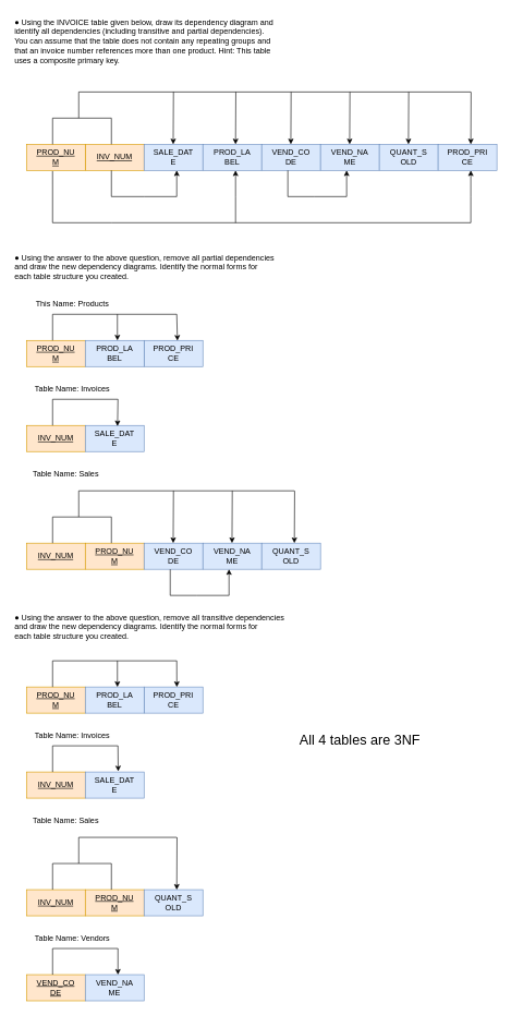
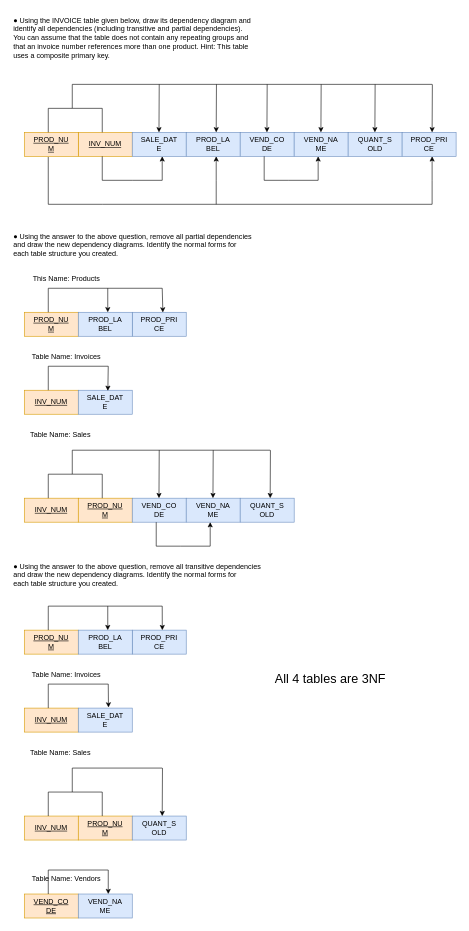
  <mxCell id="0" />
  <mxCell id="1" parent="0" />
  <mxCell id="2" value="INV_NUM" style="whiteSpace=wrap;html=1;labelBackgroundColor=none;textShadow=0;labelBorderColor=none;fillColor=#ffe6cc;strokeColor=#d79b00;fontStyle=4" vertex="1" parent="1"><mxGeometry x="130" y="220" width="90" height="40" as="geometry" /></mxCell>
  <mxCell id="3" value="PROD_NU&#10;M" style="whiteSpace=wrap;html=1;fillColor=#ffe6cc;strokeColor=#d79b00;fontStyle=4" vertex="1" parent="1"><mxGeometry x="40" y="220" width="90" height="40" as="geometry" /></mxCell>
  <mxCell id="4" value="SALE_DAT&#10;E" style="whiteSpace=wrap;html=1;fillColor=#dae8fc;strokeColor=#6c8ebf;fontStyle=0" vertex="1" parent="1"><mxGeometry x="220" y="220" width="90" height="40" as="geometry" /></mxCell>
  <mxCell id="5" value="PROD_LA&#10;BEL" style="whiteSpace=wrap;html=1;fillColor=#dae8fc;strokeColor=#6c8ebf;fontStyle=0;align=center;" vertex="1" parent="1"><mxGeometry x="310" y="220" width="90" height="40" as="geometry" /></mxCell>
  <mxCell id="6" value="VEND_CO&#10;DE" style="whiteSpace=wrap;html=1;fillColor=#dae8fc;strokeColor=#6c8ebf;" vertex="1" parent="1"><mxGeometry x="400" y="220" width="90" height="40" as="geometry" /></mxCell>
  <mxCell id="7" value="VEND_NA&#10;ME" style="whiteSpace=wrap;html=1;fillColor=#dae8fc;strokeColor=#6c8ebf;" vertex="1" parent="1"><mxGeometry x="490" y="220" width="90" height="40" as="geometry" /></mxCell>
  <mxCell id="8" value="QUANT_S&#10;OLD" style="whiteSpace=wrap;html=1;fillColor=#dae8fc;strokeColor=#6c8ebf;" vertex="1" parent="1"><mxGeometry x="580" y="220" width="90" height="40" as="geometry" /></mxCell>
  <mxCell id="9" value="PROD_PRI&#10;CE" style="whiteSpace=wrap;html=1;fillColor=#dae8fc;strokeColor=#6c8ebf;" vertex="1" parent="1"><mxGeometry x="670" y="220" width="90" height="40" as="geometry" /></mxCell>
  <mxCell id="10" value="" style="endArrow=none;html=1;rounded=0;" edge="1" parent="1"><mxGeometry width="50" height="50" relative="1" as="geometry"><mxPoint x="80" y="220" as="sourcePoint" /><mxPoint x="120" y="180" as="targetPoint" /><Array as="points"><mxPoint x="80" y="180" /></Array></mxGeometry></mxCell>
  <mxCell id="11" value="" style="endArrow=none;html=1;rounded=0;" edge="1" parent="1"><mxGeometry width="50" height="50" relative="1" as="geometry"><mxPoint x="120" y="180" as="sourcePoint" /><mxPoint x="170" y="220" as="targetPoint" /><Array as="points"><mxPoint x="170" y="180" /></Array></mxGeometry></mxCell>
  <mxCell id="12" value="" style="endArrow=none;html=1;rounded=0;" edge="1" parent="1"><mxGeometry width="50" height="50" relative="1" as="geometry"><mxPoint x="120" y="180" as="sourcePoint" /><mxPoint x="120" y="140" as="targetPoint" /></mxGeometry></mxCell>
  <mxCell id="13" value="" style="endArrow=none;html=1;rounded=0;" edge="1" parent="1"><mxGeometry width="50" height="50" relative="1" as="geometry"><mxPoint x="120" y="140" as="sourcePoint" /><mxPoint x="720" y="140" as="targetPoint" /></mxGeometry></mxCell>
  <mxCell id="14" value="" style="endArrow=classic;html=1;rounded=0;" edge="1" parent="1"><mxGeometry width="50" height="50" relative="1" as="geometry"><mxPoint x="265" y="140" as="sourcePoint" /><mxPoint x="264.58" y="220" as="targetPoint" /></mxGeometry></mxCell>
  <mxCell id="15" value="" style="endArrow=classic;html=1;rounded=0;" edge="1" parent="1"><mxGeometry width="50" height="50" relative="1" as="geometry"><mxPoint x="360.42" y="140" as="sourcePoint" /><mxPoint x="360" y="220" as="targetPoint" /></mxGeometry></mxCell>
  <mxCell id="16" value="" style="endArrow=classic;html=1;rounded=0;" edge="1" parent="1"><mxGeometry width="50" height="50" relative="1" as="geometry"><mxPoint x="445" y="140" as="sourcePoint" /><mxPoint x="444.58" y="220" as="targetPoint" /></mxGeometry></mxCell>
  <mxCell id="17" value="" style="endArrow=classic;html=1;rounded=0;" edge="1" parent="1"><mxGeometry width="50" height="50" relative="1" as="geometry"><mxPoint x="535" y="140" as="sourcePoint" /><mxPoint x="534.58" y="220" as="targetPoint" /></mxGeometry></mxCell>
  <mxCell id="18" value="" style="endArrow=classic;html=1;rounded=0;" edge="1" parent="1"><mxGeometry width="50" height="50" relative="1" as="geometry"><mxPoint x="625" y="140" as="sourcePoint" /><mxPoint x="624.58" y="220" as="targetPoint" /></mxGeometry></mxCell>
  <mxCell id="19" value="" style="endArrow=classic;html=1;rounded=0;" edge="1" parent="1"><mxGeometry width="50" height="50" relative="1" as="geometry"><mxPoint x="720.42" y="140" as="sourcePoint" /><mxPoint x="720" y="220" as="targetPoint" /></mxGeometry></mxCell>
  <mxCell id="20" value="" style="endArrow=none;html=1;rounded=0;entryX=0.444;entryY=1.025;entryDx=0;entryDy=0;entryPerimeter=0;" edge="1" parent="1" target="3"><mxGeometry width="50" height="50" relative="1" as="geometry"><mxPoint x="720" y="340" as="sourcePoint" /><mxPoint x="170" y="300" as="targetPoint" /><Array as="points"><mxPoint x="170" y="340" /><mxPoint x="80" y="340" /></Array></mxGeometry></mxCell>
  <mxCell id="21" value="" style="endArrow=none;html=1;rounded=0;" edge="1" parent="1"><mxGeometry width="50" height="50" relative="1" as="geometry"><mxPoint x="480" y="300" as="sourcePoint" /><mxPoint x="440" y="260" as="targetPoint" /><Array as="points"><mxPoint x="440" y="300" /></Array></mxGeometry></mxCell>
  <mxCell id="22" value="" style="endArrow=classic;html=1;rounded=0;entryX=0.333;entryY=1.067;entryDx=0;entryDy=0;entryPerimeter=0;" edge="1" parent="1"><mxGeometry width="50" height="50" relative="1" as="geometry"><mxPoint x="480" y="300" as="sourcePoint" /><mxPoint x="529.97" y="260" as="targetPoint" /><Array as="points"><mxPoint x="530" y="300" /></Array></mxGeometry></mxCell>
  <mxCell id="23" value="" style="endArrow=classic;html=1;rounded=0;" edge="1" parent="1"><mxGeometry width="50" height="50" relative="1" as="geometry"><mxPoint x="360" y="340" as="sourcePoint" /><mxPoint x="360" y="260" as="targetPoint" /><Array as="points"><mxPoint x="360" y="300" /></Array></mxGeometry></mxCell>
  <mxCell id="24" value="" style="endArrow=classic;html=1;rounded=0;" edge="1" parent="1"><mxGeometry width="50" height="50" relative="1" as="geometry"><mxPoint x="720" y="340" as="sourcePoint" /><mxPoint x="720" y="260" as="targetPoint" /><Array as="points"><mxPoint x="720" y="300" /></Array></mxGeometry></mxCell>
  <mxCell id="25" value="INV_NUM" style="whiteSpace=wrap;html=1;labelBackgroundColor=none;textShadow=0;labelBorderColor=none;fillColor=#ffe6cc;strokeColor=#d79b00;fontStyle=4" vertex="1" parent="1"><mxGeometry x="40" y="650" width="90" height="40" as="geometry" /></mxCell>
  <mxCell id="26" value="PROD_NU&#10;M" style="whiteSpace=wrap;html=1;fillColor=#ffe6cc;strokeColor=#d79b00;fontStyle=4" vertex="1" parent="1"><mxGeometry x="40" y="520" width="90" height="40" as="geometry" /></mxCell>
  <mxCell id="27" value="INV_NUM" style="whiteSpace=wrap;html=1;labelBackgroundColor=none;textShadow=0;labelBorderColor=none;fillColor=#ffe6cc;strokeColor=#d79b00;fontStyle=4" vertex="1" parent="1"><mxGeometry x="40" y="830" width="90" height="40" as="geometry" /></mxCell>
  <mxCell id="28" value="PROD_NU&#10;M" style="whiteSpace=wrap;html=1;fillColor=#ffe6cc;strokeColor=#d79b00;fontStyle=4" vertex="1" parent="1"><mxGeometry x="130" y="830" width="90" height="40" as="geometry" /></mxCell>
  <mxCell id="29" value="SALE_DAT&#10;E" style="whiteSpace=wrap;html=1;fillColor=#dae8fc;strokeColor=#6c8ebf;fontStyle=0" vertex="1" parent="1"><mxGeometry x="130" y="650" width="90" height="40" as="geometry" /></mxCell>
  <mxCell id="30" value="VEND_CO&#10;DE" style="whiteSpace=wrap;html=1;fillColor=#dae8fc;strokeColor=#6c8ebf;" vertex="1" parent="1"><mxGeometry x="220" y="830" width="90" height="40" as="geometry" /></mxCell>
  <mxCell id="31" value="VEND_NA&#10;ME" style="whiteSpace=wrap;html=1;fillColor=#dae8fc;strokeColor=#6c8ebf;" vertex="1" parent="1"><mxGeometry x="310" y="830" width="90" height="40" as="geometry" /></mxCell>
  <mxCell id="32" value="QUANT_S&#10;OLD" style="whiteSpace=wrap;html=1;fillColor=#dae8fc;strokeColor=#6c8ebf;" vertex="1" parent="1"><mxGeometry x="400" y="830" width="90" height="40" as="geometry" /></mxCell>
  <mxCell id="33" value="PROD_PRI&#10;CE" style="whiteSpace=wrap;html=1;fillColor=#dae8fc;strokeColor=#6c8ebf;" vertex="1" parent="1"><mxGeometry x="220" y="520" width="90" height="40" as="geometry" /></mxCell>
  <mxCell id="34" value="" style="endArrow=none;html=1;rounded=0;" edge="1" parent="1"><mxGeometry width="50" height="50" relative="1" as="geometry"><mxPoint x="220" y="300" as="sourcePoint" /><mxPoint x="170" y="260" as="targetPoint" /><Array as="points"><mxPoint x="170" y="300" /></Array></mxGeometry></mxCell>
  <mxCell id="35" value="" style="endArrow=classic;html=1;rounded=0;entryX=0.333;entryY=1.067;entryDx=0;entryDy=0;entryPerimeter=0;" edge="1" parent="1"><mxGeometry width="50" height="50" relative="1" as="geometry"><mxPoint x="220" y="300" as="sourcePoint" /><mxPoint x="269.97" y="260" as="targetPoint" /><Array as="points"><mxPoint x="270" y="300" /></Array></mxGeometry></mxCell>
  <mxCell id="36" value="PROD_LA&#10;BEL" style="whiteSpace=wrap;html=1;fillColor=#dae8fc;strokeColor=#6c8ebf;fontStyle=0;align=center;" vertex="1" parent="1"><mxGeometry x="130" y="520" width="90" height="40" as="geometry" /></mxCell>
  <mxCell id="37" value="This Name: Products" style="text;html=1;align=center;verticalAlign=middle;resizable=0;points=[];autosize=1;strokeColor=none;fillColor=none;" vertex="1" parent="1"><mxGeometry x="40" y="450" width="140" height="30" as="geometry" /></mxCell>
  <mxCell id="38" value="Table Name:&amp;nbsp;Invoices" style="text;html=1;align=center;verticalAlign=middle;resizable=0;points=[];autosize=1;strokeColor=none;fillColor=none;" vertex="1" parent="1"><mxGeometry x="40" y="580" width="140" height="30" as="geometry" /></mxCell>
  <mxCell id="39" value="Table Name:&amp;nbsp;Sales" style="text;html=1;align=center;verticalAlign=middle;resizable=0;points=[];autosize=1;strokeColor=none;fillColor=none;" vertex="1" parent="1"><mxGeometry x="40" y="710" width="120" height="30" as="geometry" /></mxCell>
  <mxCell id="40" value="● Using the INVOICE table given below, draw its dependency diagram and&#10;identify all dependencies (including transitive and partial dependencies).&#10;You can assume that the table does not contain any repeating groups and&#10;that an invoice number references more than one product. Hint: This table&#10;uses a composite primary key." style="text;whiteSpace=wrap;" vertex="1" parent="1"><mxGeometry x="20" y="20" width="430" height="100" as="geometry" /></mxCell>
  <mxCell id="41" value="" style="edgeStyle=none;orthogonalLoop=1;jettySize=auto;html=1;rounded=0;entryX=0.567;entryY=0.008;entryDx=0;entryDy=0;entryPerimeter=0;" edge="1" parent="1" target="33"><mxGeometry width="100" relative="1" as="geometry"><mxPoint x="80" y="520" as="sourcePoint" /><mxPoint x="280" y="480" as="targetPoint" /><Array as="points"><mxPoint x="80" y="480" /><mxPoint x="270" y="480" /></Array></mxGeometry></mxCell>
  <mxCell id="42" value="" style="edgeStyle=none;orthogonalLoop=1;jettySize=auto;html=1;rounded=0;" edge="1" parent="1"><mxGeometry width="100" relative="1" as="geometry"><mxPoint x="179.17" y="480" as="sourcePoint" /><mxPoint x="179.17" y="520" as="targetPoint" /><Array as="points" /></mxGeometry></mxCell>
  <mxCell id="43" value="" style="edgeStyle=none;orthogonalLoop=1;jettySize=auto;html=1;rounded=0;entryX=0.548;entryY=0.025;entryDx=0;entryDy=0;entryPerimeter=0;" edge="1" parent="1" target="29"><mxGeometry width="100" relative="1" as="geometry"><mxPoint x="80" y="650" as="sourcePoint" /><mxPoint x="180" y="646" as="targetPoint" /><Array as="points"><mxPoint x="80" y="610" /><mxPoint x="180" y="610" /></Array></mxGeometry></mxCell>
  <mxCell id="44" value="" style="endArrow=none;html=1;rounded=0;" edge="1" parent="1"><mxGeometry width="50" height="50" relative="1" as="geometry"><mxPoint x="80" y="830" as="sourcePoint" /><mxPoint x="120" y="790" as="targetPoint" /><Array as="points"><mxPoint x="80" y="790" /></Array></mxGeometry></mxCell>
  <mxCell id="45" value="" style="endArrow=none;html=1;rounded=0;" edge="1" parent="1"><mxGeometry width="50" height="50" relative="1" as="geometry"><mxPoint x="120" y="790" as="sourcePoint" /><mxPoint x="170" y="830" as="targetPoint" /><Array as="points"><mxPoint x="170" y="790" /></Array></mxGeometry></mxCell>
  <mxCell id="46" value="" style="endArrow=none;html=1;rounded=0;" edge="1" parent="1"><mxGeometry width="50" height="50" relative="1" as="geometry"><mxPoint x="120" y="790" as="sourcePoint" /><mxPoint x="120" y="750" as="targetPoint" /></mxGeometry></mxCell>
  <mxCell id="47" value="" style="endArrow=none;html=1;rounded=0;" edge="1" parent="1"><mxGeometry width="50" height="50" relative="1" as="geometry"><mxPoint x="120" y="750" as="sourcePoint" /><mxPoint x="450" y="750" as="targetPoint" /></mxGeometry></mxCell>
  <mxCell id="48" value="" style="endArrow=classic;html=1;rounded=0;" edge="1" parent="1"><mxGeometry width="50" height="50" relative="1" as="geometry"><mxPoint x="265" y="750" as="sourcePoint" /><mxPoint x="264.58" y="830" as="targetPoint" /></mxGeometry></mxCell>
  <mxCell id="49" value="" style="endArrow=classic;html=1;rounded=0;" edge="1" parent="1"><mxGeometry width="50" height="50" relative="1" as="geometry"><mxPoint x="355" y="750" as="sourcePoint" /><mxPoint x="354.58" y="830" as="targetPoint" /></mxGeometry></mxCell>
  <mxCell id="50" value="" style="endArrow=classic;html=1;rounded=0;" edge="1" parent="1"><mxGeometry width="50" height="50" relative="1" as="geometry"><mxPoint x="450.42" y="750" as="sourcePoint" /><mxPoint x="450" y="830" as="targetPoint" /></mxGeometry></mxCell>
  <mxCell id="51" value="" style="endArrow=none;html=1;rounded=0;" edge="1" parent="1"><mxGeometry width="50" height="50" relative="1" as="geometry"><mxPoint x="300" y="910" as="sourcePoint" /><mxPoint x="260" y="870" as="targetPoint" /><Array as="points"><mxPoint x="260" y="910" /></Array></mxGeometry></mxCell>
  <mxCell id="52" value="" style="endArrow=classic;html=1;rounded=0;entryX=0.333;entryY=1.067;entryDx=0;entryDy=0;entryPerimeter=0;" edge="1" parent="1"><mxGeometry width="50" height="50" relative="1" as="geometry"><mxPoint x="300" y="910" as="sourcePoint" /><mxPoint x="349.97" y="870" as="targetPoint" /><Array as="points"><mxPoint x="350" y="910" /></Array></mxGeometry></mxCell>
  <mxCell id="53" value="● Using the answer to the above question, remove all partial dependencies &#10;and draw the new dependency diagrams. Identify the normal forms for &#10;each table structure you created." style="text;whiteSpace=wrap;html=1;" vertex="1" parent="1"><mxGeometry x="20" y="380" width="430" height="70" as="geometry" /></mxCell>
  <mxCell id="54" value="● Using the answer to the above question, remove all transitive dependencies&#10;and draw the new dependency diagrams. Identify the normal forms for&#10;each table structure you created." style="text;whiteSpace=wrap;" vertex="1" parent="1"><mxGeometry x="20" y="930" width="450" height="70" as="geometry" /></mxCell>
  <mxCell id="55" value="INV_NUM" style="whiteSpace=wrap;html=1;labelBackgroundColor=none;textShadow=0;labelBorderColor=none;fillColor=#ffe6cc;strokeColor=#d79b00;fontStyle=4" vertex="1" parent="1"><mxGeometry x="40" width="90" height="40" as="geometry" y="1180" /></mxCell>
  <mxCell id="56" value="PROD_NU&#10;M" style="whiteSpace=wrap;html=1;fillColor=#ffe6cc;strokeColor=#d79b00;fontStyle=4" vertex="1" parent="1"><mxGeometry x="40" y="1050" width="90" height="40" as="geometry" /></mxCell>
  <mxCell id="57" value="INV_NUM" style="whiteSpace=wrap;html=1;labelBackgroundColor=none;textShadow=0;labelBorderColor=none;fillColor=#ffe6cc;strokeColor=#d79b00;fontStyle=4" vertex="1" parent="1"><mxGeometry x="40" y="1360" width="90" height="40" as="geometry" /></mxCell>
  <mxCell id="58" value="PROD_NU&#10;M" style="whiteSpace=wrap;html=1;fillColor=#ffe6cc;strokeColor=#d79b00;fontStyle=4" vertex="1" parent="1"><mxGeometry x="130" y="1360" width="90" height="40" as="geometry" /></mxCell>
  <mxCell id="59" value="SALE_DAT&#10;E" style="whiteSpace=wrap;html=1;fillColor=#dae8fc;strokeColor=#6c8ebf;fontStyle=0" vertex="1" parent="1"><mxGeometry x="130" width="90" height="40" as="geometry" y="1180" /></mxCell>
  <mxCell id="60" value="VEND_CO&#10;DE" style="whiteSpace=wrap;html=1;fillColor=#ffe6cc;strokeColor=#d79b00;fontStyle=4" vertex="1" parent="1"><mxGeometry x="40" y="1490" width="90" height="40" as="geometry" /></mxCell>
  <mxCell id="61" value="VEND_NA&#10;ME" style="whiteSpace=wrap;html=1;fillColor=#dae8fc;strokeColor=#6c8ebf;" vertex="1" parent="1"><mxGeometry x="130" y="1490" width="90" height="40" as="geometry" /></mxCell>
  <mxCell id="62" value="QUANT_S&#10;OLD" style="whiteSpace=wrap;html=1;fillColor=#dae8fc;strokeColor=#6c8ebf;" vertex="1" parent="1"><mxGeometry x="220" y="1360" width="90" height="40" as="geometry" /></mxCell>
  <mxCell id="63" value="PROD_PRI&#10;CE" style="whiteSpace=wrap;html=1;fillColor=#dae8fc;strokeColor=#6c8ebf;" vertex="1" parent="1"><mxGeometry x="220" y="1050" width="90" height="40" as="geometry" /></mxCell>
  <mxCell id="64" value="PROD_LA&#10;BEL" style="whiteSpace=wrap;html=1;fillColor=#dae8fc;strokeColor=#6c8ebf;fontStyle=0;align=center;" vertex="1" parent="1"><mxGeometry x="130" y="1050" width="90" height="40" as="geometry" /></mxCell>
  <mxCell id="65" value="Table Name:&amp;nbsp;Invoices" style="text;html=1;align=center;verticalAlign=middle;resizable=0;points=[];autosize=1;strokeColor=none;fillColor=none;" vertex="1" parent="1"><mxGeometry x="40" y="1110" width="140" height="30" as="geometry" /></mxCell>
  <mxCell id="66" value="Table Name:&amp;nbsp;Sales" style="text;html=1;align=center;verticalAlign=middle;resizable=0;points=[];autosize=1;strokeColor=none;fillColor=none;" vertex="1" parent="1"><mxGeometry x="40" y="1240" width="120" height="30" as="geometry" /></mxCell>
  <mxCell id="67" value="" style="edgeStyle=none;orthogonalLoop=1;jettySize=auto;html=1;rounded=0;entryX=0.557;entryY=0.001;entryDx=0;entryDy=0;entryPerimeter=0;" edge="1" parent="1" target="63"><mxGeometry width="100" relative="1" as="geometry"><mxPoint x="80" y="1050" as="sourcePoint" /><mxPoint x="280" y="1010" as="targetPoint" /><Array as="points"><mxPoint x="80" y="1010" /><mxPoint x="270" y="1010" /></Array></mxGeometry></mxCell>
  <mxCell id="68" value="" style="edgeStyle=none;orthogonalLoop=1;jettySize=auto;html=1;rounded=0;" edge="1" parent="1"><mxGeometry width="100" relative="1" as="geometry"><mxPoint x="179.17" y="1010" as="sourcePoint" /><mxPoint x="179.17" y="1050" as="targetPoint" /><Array as="points" /></mxGeometry></mxCell>
  <mxCell id="69" value="" style="edgeStyle=none;orthogonalLoop=1;jettySize=auto;html=1;rounded=0;entryX=0.56;entryY=-0.026;entryDx=0;entryDy=0;entryPerimeter=0;" edge="1" parent="1" target="59"><mxGeometry width="100" relative="1" as="geometry"><mxPoint x="80" as="sourcePoint" y="1180" /><mxPoint x="180" y="1176" as="targetPoint" /><Array as="points"><mxPoint x="80" y="1140" /><mxPoint x="180" y="1140" /></Array></mxGeometry></mxCell>
  <mxCell id="70" value="" style="endArrow=none;html=1;rounded=0;" edge="1" parent="1"><mxGeometry width="50" height="50" relative="1" as="geometry"><mxPoint x="80" y="1360" as="sourcePoint" /><mxPoint x="120" y="1320" as="targetPoint" /><Array as="points"><mxPoint x="80" y="1320" /></Array></mxGeometry></mxCell>
  <mxCell id="71" value="" style="endArrow=none;html=1;rounded=0;" edge="1" parent="1"><mxGeometry width="50" height="50" relative="1" as="geometry"><mxPoint x="120" y="1320" as="sourcePoint" /><mxPoint x="170" y="1360" as="targetPoint" /><Array as="points"><mxPoint x="170" y="1320" /></Array></mxGeometry></mxCell>
  <mxCell id="72" value="" style="endArrow=none;html=1;rounded=0;" edge="1" parent="1"><mxGeometry width="50" height="50" relative="1" as="geometry"><mxPoint x="120" y="1320" as="sourcePoint" /><mxPoint x="120" y="1280" as="targetPoint" /></mxGeometry></mxCell>
  <mxCell id="73" value="" style="endArrow=none;html=1;rounded=0;" edge="1" parent="1"><mxGeometry width="50" height="50" relative="1" as="geometry"><mxPoint x="120" y="1280" as="sourcePoint" /><mxPoint x="270" y="1280" as="targetPoint" /></mxGeometry></mxCell>
  <mxCell id="74" value="" style="endArrow=classic;html=1;rounded=0;" edge="1" parent="1"><mxGeometry width="50" height="50" relative="1" as="geometry"><mxPoint x="270.42" y="1280" as="sourcePoint" /><mxPoint x="270" y="1360" as="targetPoint" /></mxGeometry></mxCell>
  <mxCell id="75" value="All 4 tables are 3NF" style="text;html=1;align=center;verticalAlign=middle;resizable=0;points=[];autosize=1;strokeColor=none;fillColor=none;fontSize=21;" vertex="1" parent="1"><mxGeometry x="445" y="1110" width="210" height="40" as="geometry" /></mxCell>
- <mxCell id="76" value="Table Name: Vendors" style="text;html=1;align=center;verticalAlign=middle;resizable=0;points=[];autosize=1;strokeColor=none;fillColor=none;" vertex="1" parent="1"><mxGeometry x="40" y="1420" width="140" height="30" as="geometry" /></mxCell>
+ <mxCell id="76" value="Table Name: Vendors" style="text;html=1;align=center;verticalAlign=middle;resizable=0;points=[];autosize=1;strokeColor=none;fillColor=none;" vertex="1" parent="1"><mxGeometry x="40" y="1450" width="140" height="30" as="geometry" /></mxCell>
  <mxCell id="77" value="" style="edgeStyle=none;orthogonalLoop=1;jettySize=auto;html=1;rounded=0;" edge="1" parent="1"><mxGeometry width="100" relative="1" as="geometry"><mxPoint x="80" y="1490" as="sourcePoint" /><mxPoint x="180" y="1490" as="targetPoint" /><Array as="points"><mxPoint x="80" y="1450" /><mxPoint x="180" y="1450" /></Array></mxGeometry></mxCell>
